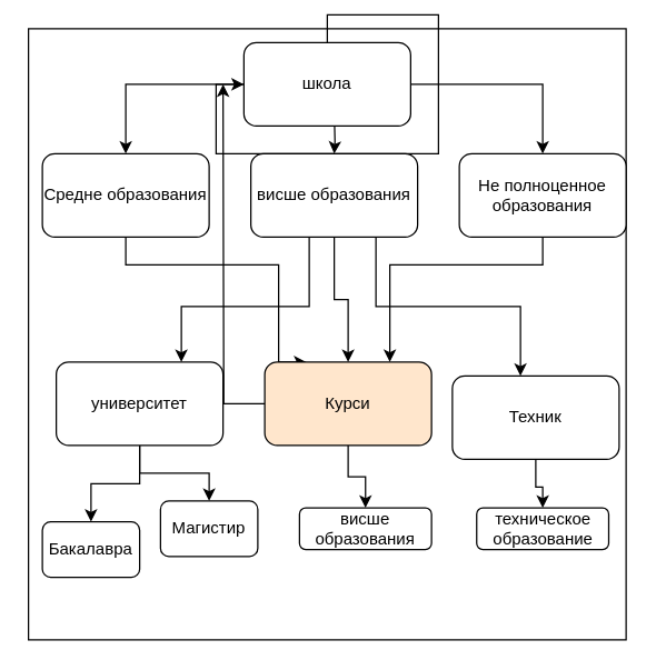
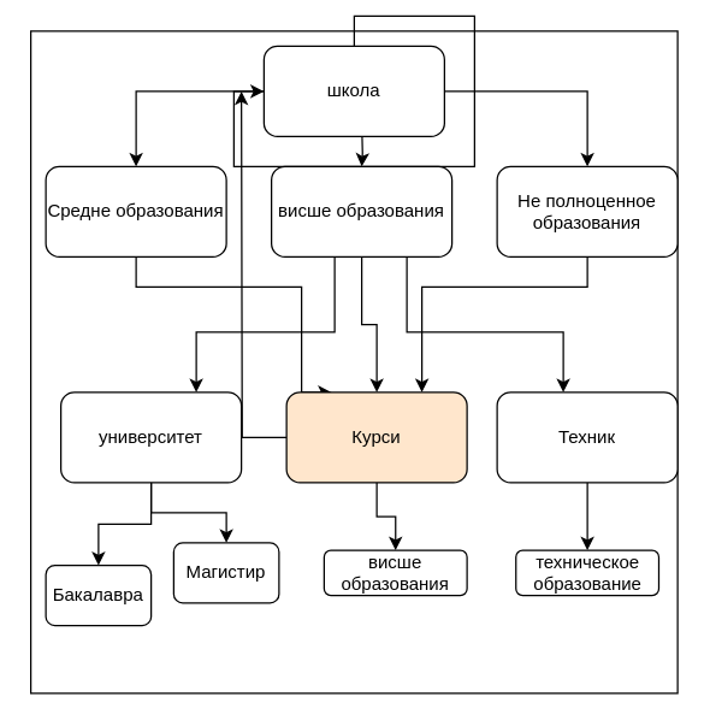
  <mxCell id="0" />
  <mxCell id="1" parent="0" />
  <mxCell id="2" value="" style="rounded=0;whiteSpace=wrap;html=1;" parent="1" vertex="1"><mxGeometry width="430" height="440" as="geometry" x="20" y="20" /></mxCell>
  <mxCell id="3" style="edgeStyle=orthogonalEdgeStyle;rounded=0;orthogonalLoop=1;jettySize=auto;html=1;exitX=0.5;exitY=1;exitDx=0;exitDy=0;entryX=0.5;entryY=0;entryDx=0;entryDy=0;" edge="1" parent="1" source="5" target="25"><mxGeometry relative="1" as="geometry" /></mxCell>
  <mxCell id="4" style="edgeStyle=orthogonalEdgeStyle;rounded=0;orthogonalLoop=1;jettySize=auto;html=1;entryX=0.5;entryY=0;entryDx=0;entryDy=0;" edge="1" parent="1" source="5" target="24"><mxGeometry relative="1" as="geometry" /></mxCell>
  <mxCell id="5" value="&lt;div&gt;университет&lt;/div&gt;" style="rounded=1;whiteSpace=wrap;html=1;" vertex="1" parent="1"><mxGeometry x="40" y="260" width="120" height="60" as="geometry" /></mxCell>
  <mxCell id="6" style="edgeStyle=orthogonalEdgeStyle;rounded=0;orthogonalLoop=1;jettySize=auto;html=1;" edge="1" parent="1" source="9" target="19"><mxGeometry relative="1" as="geometry" /></mxCell>
  <mxCell id="7" style="edgeStyle=orthogonalEdgeStyle;rounded=0;orthogonalLoop=1;jettySize=auto;html=1;entryX=0.5;entryY=0;entryDx=0;entryDy=0;" edge="1" parent="1" source="9" target="11"><mxGeometry relative="1" as="geometry" /></mxCell>
  <mxCell id="8" style="edgeStyle=orthogonalEdgeStyle;rounded=0;orthogonalLoop=1;jettySize=auto;html=1;" edge="1" parent="1" target="15"><mxGeometry relative="1" as="geometry"><mxPoint x="240" y="80" as="sourcePoint" /></mxGeometry></mxCell>
  <mxCell id="9" value="&lt;div&gt;школа&lt;/div&gt;" style="rounded=1;whiteSpace=wrap;html=1;" vertex="1" parent="1"><mxGeometry x="175" y="30" width="120" height="60" as="geometry" /></mxCell>
  <mxCell id="10" style="edgeStyle=orthogonalEdgeStyle;rounded=0;orthogonalLoop=1;jettySize=auto;html=1;entryX=0.25;entryY=0;entryDx=0;entryDy=0;" edge="1" parent="1" source="11" target="22"><mxGeometry relative="1" as="geometry"><Array as="points"><mxPoint x="90" y="190" /><mxPoint x="200" y="190" /><mxPoint x="200" y="260" /></Array></mxGeometry></mxCell>
  <mxCell id="11" value="Средне образования" style="rounded=1;whiteSpace=wrap;html=1;" vertex="1" parent="1"><mxGeometry x="30" y="110" width="120" height="60" as="geometry" /></mxCell>
  <mxCell id="12" style="edgeStyle=orthogonalEdgeStyle;rounded=0;orthogonalLoop=1;jettySize=auto;html=1;exitX=0.35;exitY=0.983;exitDx=0;exitDy=0;exitPerimeter=0;" edge="1" parent="1" source="15" target="5"><mxGeometry relative="1" as="geometry"><Array as="points"><mxPoint x="222" y="220" /><mxPoint x="130" y="220" /></Array></mxGeometry></mxCell>
  <mxCell id="13" style="edgeStyle=orthogonalEdgeStyle;rounded=0;orthogonalLoop=1;jettySize=auto;html=1;" edge="1" parent="1" source="15" target="17"><mxGeometry relative="1" as="geometry"><Array as="points"><mxPoint x="270" y="220" /><mxPoint x="374" y="220" /></Array></mxGeometry></mxCell>
  <mxCell id="14" style="edgeStyle=orthogonalEdgeStyle;rounded=0;orthogonalLoop=1;jettySize=auto;html=1;" edge="1" parent="1" source="15" target="22"><mxGeometry relative="1" as="geometry" /></mxCell>
  <mxCell id="15" value="висше образования" style="rounded=1;whiteSpace=wrap;html=1;" vertex="1" parent="1"><mxGeometry x="180" y="110" width="120" height="60" as="geometry" /></mxCell>
  <mxCell id="16" style="edgeStyle=orthogonalEdgeStyle;rounded=0;orthogonalLoop=1;jettySize=auto;html=1;" edge="1" parent="1" source="17" target="27"><mxGeometry relative="1" as="geometry" /></mxCell>
- <mxCell id="17" value="&lt;div&gt;Техник&lt;/div&gt;" style="rounded=1;whiteSpace=wrap;html=1;" vertex="1" parent="1"><mxGeometry x="325" y="270" width="120" height="60" as="geometry" /></mxCell>
+ <mxCell id="17" value="&lt;div&gt;Техник&lt;/div&gt;" style="rounded=1;whiteSpace=wrap;html=1;" vertex="1" parent="1"><mxGeometry x="330" y="260" width="120" height="60" as="geometry" /></mxCell>
  <mxCell id="18" style="edgeStyle=orthogonalEdgeStyle;rounded=0;orthogonalLoop=1;jettySize=auto;html=1;entryX=0.75;entryY=0;entryDx=0;entryDy=0;" edge="1" parent="1" source="19" target="22"><mxGeometry relative="1" as="geometry"><Array as="points"><mxPoint x="390" y="190" /><mxPoint x="280" y="190" /></Array></mxGeometry></mxCell>
  <mxCell id="19" value="&lt;div&gt;Не полноценное образования&lt;/div&gt;" style="rounded=1;whiteSpace=wrap;html=1;" vertex="1" parent="1"><mxGeometry x="330" y="110" width="120" height="60" as="geometry" /></mxCell>
  <mxCell id="20" style="edgeStyle=orthogonalEdgeStyle;rounded=0;orthogonalLoop=1;jettySize=auto;html=1;" edge="1" parent="1" source="22"><mxGeometry relative="1" as="geometry"><mxPoint x="160" y="60" as="targetPoint" /></mxGeometry></mxCell>
  <mxCell id="21" style="edgeStyle=orthogonalEdgeStyle;rounded=0;orthogonalLoop=1;jettySize=auto;html=1;" edge="1" parent="1" source="22" target="26"><mxGeometry relative="1" as="geometry" /></mxCell>
  <mxCell id="22" value="Курси" style="rounded=1;whiteSpace=wrap;html=1;fillColor=#ffe6cc;" vertex="1" parent="1"><mxGeometry x="190" y="260" width="120" height="60" as="geometry" /></mxCell>
  <mxCell id="23" style="edgeStyle=orthogonalEdgeStyle;rounded=0;orthogonalLoop=1;jettySize=auto;html=1;entryX=0;entryY=0.5;entryDx=0;entryDy=0;" edge="1" parent="1" source="9" target="9"><mxGeometry relative="1" as="geometry" /></mxCell>
  <mxCell id="24" value="Бакалавра" style="rounded=1;whiteSpace=wrap;html=1;" vertex="1" parent="1"><mxGeometry x="30" y="375" width="70" height="40" as="geometry" /></mxCell>
  <mxCell id="25" value="Магистир" style="rounded=1;whiteSpace=wrap;html=1;" vertex="1" parent="1"><mxGeometry x="115" y="360" width="70" height="40" as="geometry" /></mxCell>
  <mxCell id="26" value="висше образования" style="rounded=1;whiteSpace=wrap;html=1;" vertex="1" parent="1"><mxGeometry x="215" y="365" width="95" height="30" as="geometry" /></mxCell>
  <mxCell id="27" value="техническое образование" style="rounded=1;whiteSpace=wrap;html=1;" vertex="1" parent="1"><mxGeometry x="342.5" y="365" width="95" height="30" as="geometry" /></mxCell>
